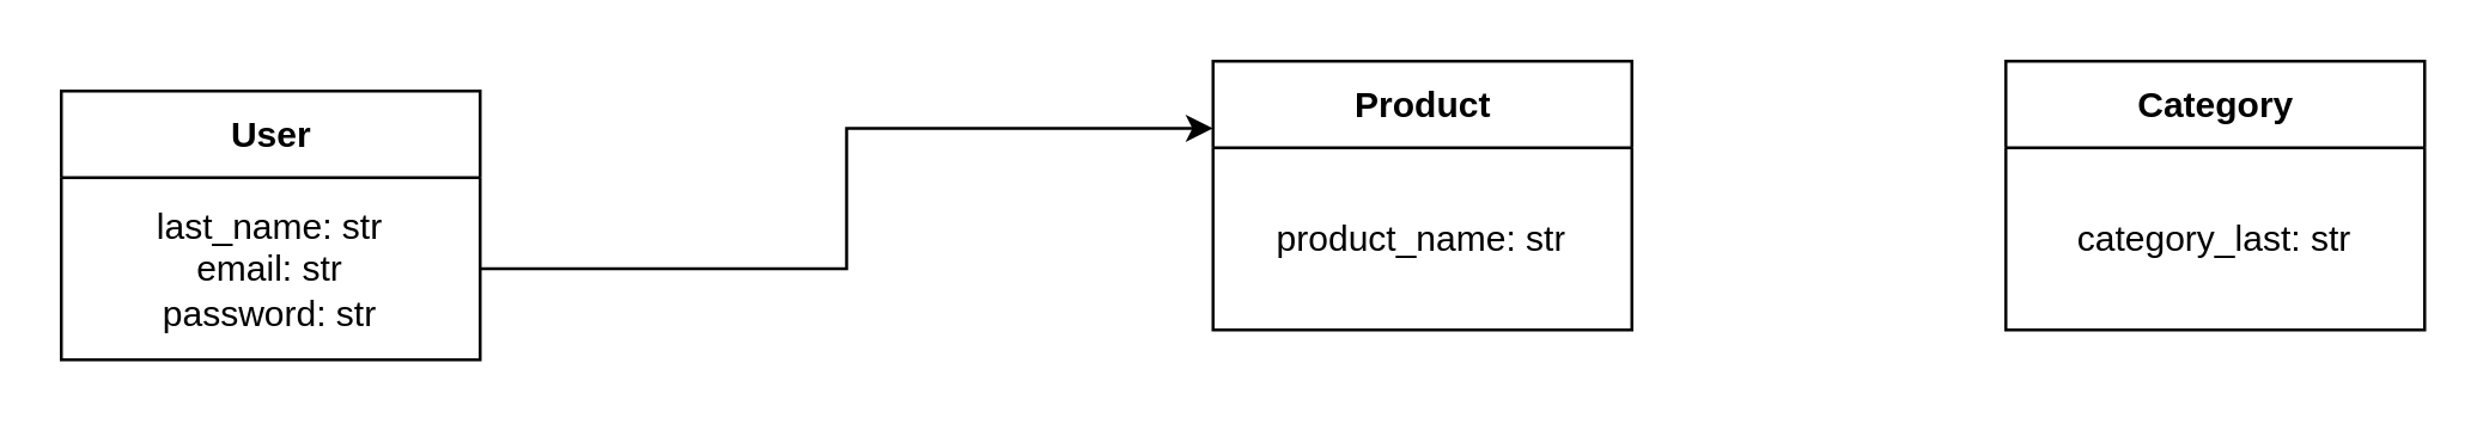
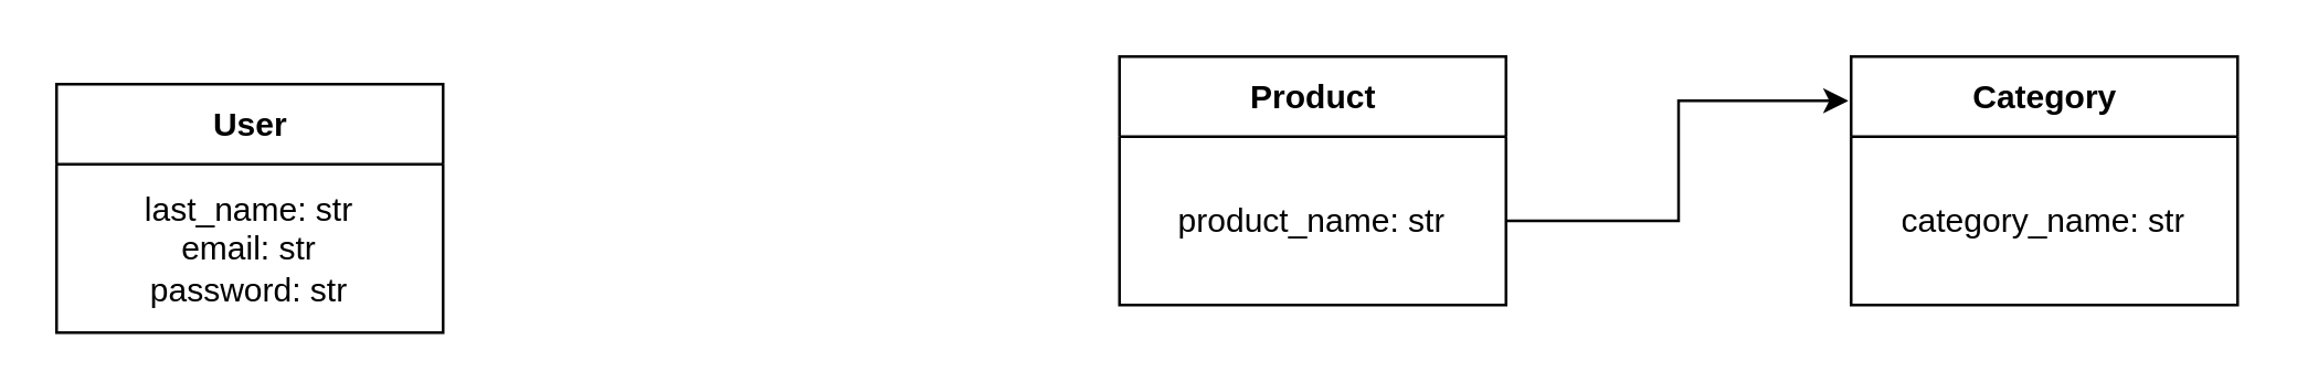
  <mxCell id="0" />
  <mxCell id="1" parent="0" />
  <mxCell id="2" value="User" style="swimlane;fontStyle=1;align=center;verticalAlign=middle;childLayout=stackLayout;horizontal=1;startSize=29;horizontalStack=0;resizeParent=1;resizeParentMax=0;resizeLast=0;collapsible=0;marginBottom=0;html=1;" vertex="1" parent="1"><mxGeometry x="20" y="30" width="140" height="90" as="geometry" /></mxCell>
  <mxCell id="3" value="last_name: str&lt;br&gt;email: str&lt;br&gt;password: str" style="text;html=1;strokeColor=none;fillColor=none;align=center;verticalAlign=middle;spacingLeft=4;spacingRight=4;overflow=hidden;rotatable=0;points=[[0,0.5],[1,0.5]];portConstraint=eastwest;" vertex="1" parent="2"><mxGeometry y="29" width="140" height="61" as="geometry" /></mxCell>
  <mxCell id="4" value="Product" style="swimlane;fontStyle=1;align=center;verticalAlign=middle;childLayout=stackLayout;horizontal=1;startSize=29;horizontalStack=0;resizeParent=1;resizeParentMax=0;resizeLast=0;collapsible=0;marginBottom=0;html=1;" vertex="1" parent="1"><mxGeometry x="405" y="20" width="140" height="90" as="geometry" /></mxCell>
  <mxCell id="5" value="product_name: str&lt;br&gt;" style="text;html=1;strokeColor=none;fillColor=none;align=center;verticalAlign=middle;spacingLeft=4;spacingRight=4;overflow=hidden;rotatable=0;points=[[0,0.5],[1,0.5]];portConstraint=eastwest;" vertex="1" parent="4"><mxGeometry y="29" width="140" height="61" as="geometry" /></mxCell>
  <mxCell id="6" value="Category" style="swimlane;fontStyle=1;align=center;verticalAlign=middle;childLayout=stackLayout;horizontal=1;startSize=29;horizontalStack=0;resizeParent=1;resizeParentMax=0;resizeLast=0;collapsible=0;marginBottom=0;html=1;" vertex="1" parent="1"><mxGeometry x="670" y="20" width="140" height="90" as="geometry" /></mxCell>
- <mxCell id="7" value="category_last: str" style="text;html=1;strokeColor=none;fillColor=none;align=center;verticalAlign=middle;spacingLeft=4;spacingRight=4;overflow=hidden;rotatable=0;points=[[0,0.5],[1,0.5]];portConstraint=eastwest;" vertex="1" parent="6"><mxGeometry y="29" width="140" height="61" as="geometry" /></mxCell>
- <mxCell id="8" style="edgeStyle=orthogonalEdgeStyle;rounded=0;orthogonalLoop=1;jettySize=auto;html=1;entryX=0;entryY=0.25;entryDx=0;entryDy=0;" edge="1" parent="1" source="3" target="4"><mxGeometry relative="1" as="geometry" /></mxCell>
+ <mxCell id="7" value="category_name: str" style="text;html=1;strokeColor=none;fillColor=none;align=center;verticalAlign=middle;spacingLeft=4;spacingRight=4;overflow=hidden;rotatable=0;points=[[0,0.5],[1,0.5]];portConstraint=eastwest;" vertex="1" parent="6"><mxGeometry y="29" width="140" height="61" as="geometry" /></mxCell>
+ <mxCell id="9" style="edgeStyle=orthogonalEdgeStyle;rounded=0;orthogonalLoop=1;jettySize=auto;html=1;entryX=-0.007;entryY=0.178;entryDx=0;entryDy=0;entryPerimeter=0;" edge="1" parent="1" source="5" target="6"><mxGeometry relative="1" as="geometry" /></mxCell>
